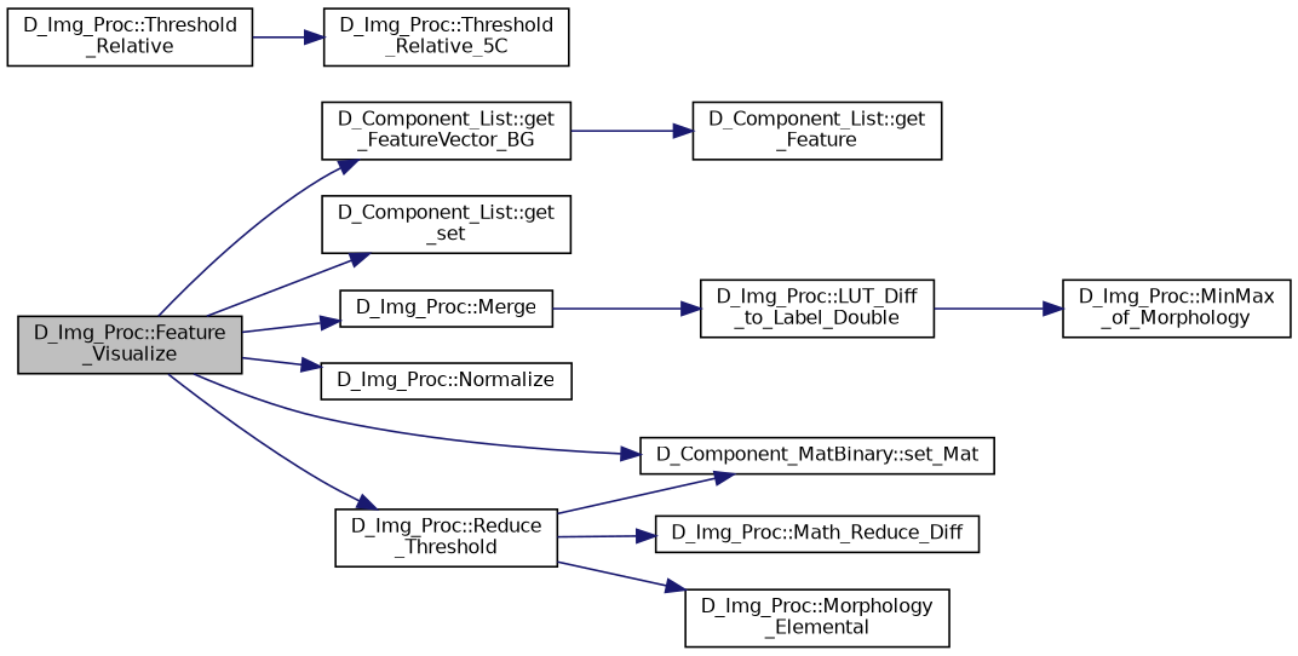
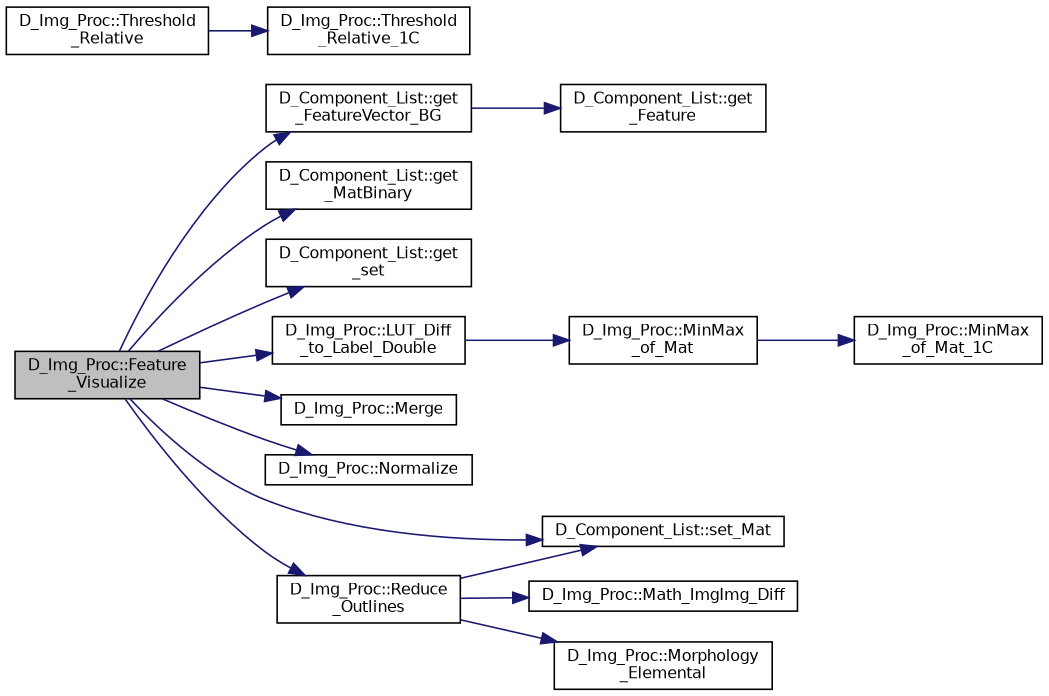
  digraph {
    rankdir=LR
    node [color=black fillcolor=white fontname=Helvetica fontsize=10 shape=record style=filled]
    edge [color=midnightblue fontname=Helvetica fontsize=10 labelfontname=Helvetica labelfontsize=10 style=solid]
    n1 [fillcolor=grey75 fontcolor=black height=0.2 label="D_Img_Proc::Feature\l_Visualize" width=0.4]
    n2 [height=0.2 label="D_Component_List::get\l_FeatureVector_BG" width=0.4]
+   n3 [height=0.2 label="D_Component_List::get\l_MatBinary" width=0.4]
    n4 [height=0.2 label="D_Component_List::get\l_set" width=0.4]
    n5 [height=0.2 label="D_Img_Proc::LUT_Diff\l_to_Label_Double" width=0.4]
    n6 [height=0.2 label="D_Img_Proc::Merge" width=0.4]
    n7 [height=0.2 label="D_Img_Proc::Normalize" width=0.4]
-   n8 [height=0.2 label="D_Img_Proc::Reduce\l_Threshold" width=0.4]
-   n9 [height=0.2 label="D_Component_MatBinary::set_Mat" width=0.4]
+   n8 [height=0.2 label="D_Img_Proc::Reduce\l_Outlines" width=0.4]
+   n9 [height=0.2 label="D_Component_List::set_Mat" width=0.4]
    n10 [height=0.2 label="D_Component_List::get\l_Feature" width=0.4]
-   n11 [height=0.2 label="D_Img_Proc::MinMax\l_of_Morphology" width=0.4]
-   n12 [height=0.2 label="D_Img_Proc::Math_Reduce_Diff" width=0.4]
+   n11 [height=0.2 label="D_Img_Proc::MinMax\l_of_Mat" width=0.4]
+   n12 [height=0.2 label="D_Img_Proc::Math_ImgImg_Diff" width=0.4]
    n13 [height=0.2 label="D_Img_Proc::Morphology\l_Elemental" width=0.4]
+   n14 [height=0.2 label="D_Img_Proc::MinMax\l_of_Mat_1C" width=0.4]
    n15 [height=0.2 label="D_Img_Proc::Threshold\l_Relative" width=0.4]
-   n16 [height=0.2 label="D_Img_Proc::Threshold\l_Relative_5C" width=0.4]
+   n16 [height=0.2 label="D_Img_Proc::Threshold\l_Relative_1C" width=0.4]
    n1 -> n2
+   n1 -> n3
    n1 -> n4
-   n6 -> n5
+   n1 -> n5
    n1 -> n6
    n1 -> n7
    n1 -> n8
    n1 -> n9
    n2 -> n10
    n5 -> n11
    n8 -> n9
    n8 -> n12
    n8 -> n13
+   n11 -> n14
    n15 -> n16
  }
